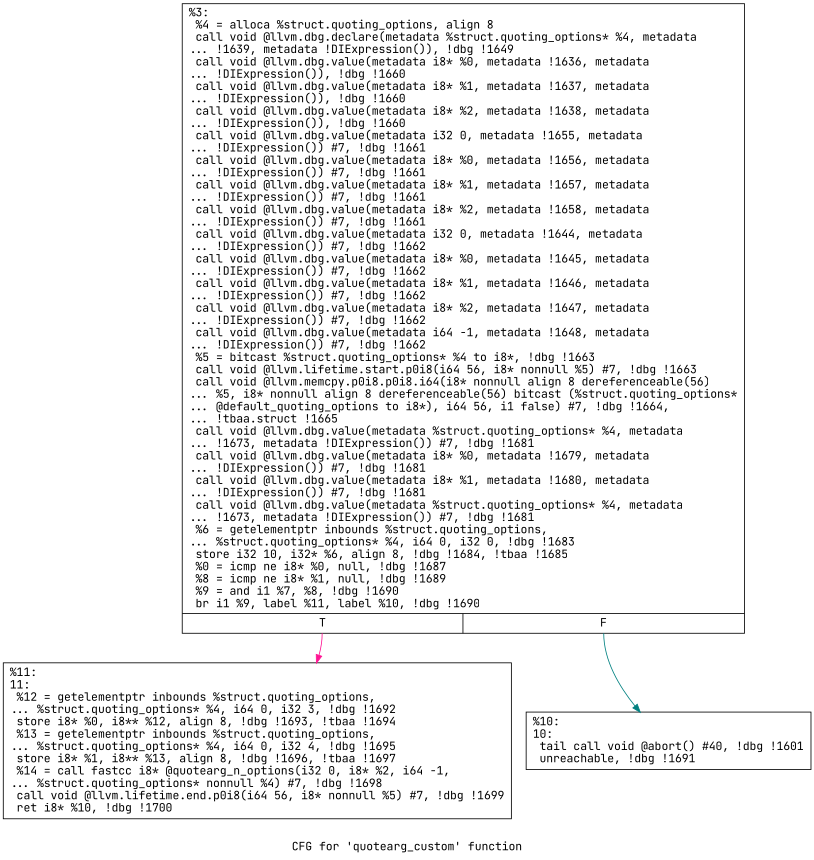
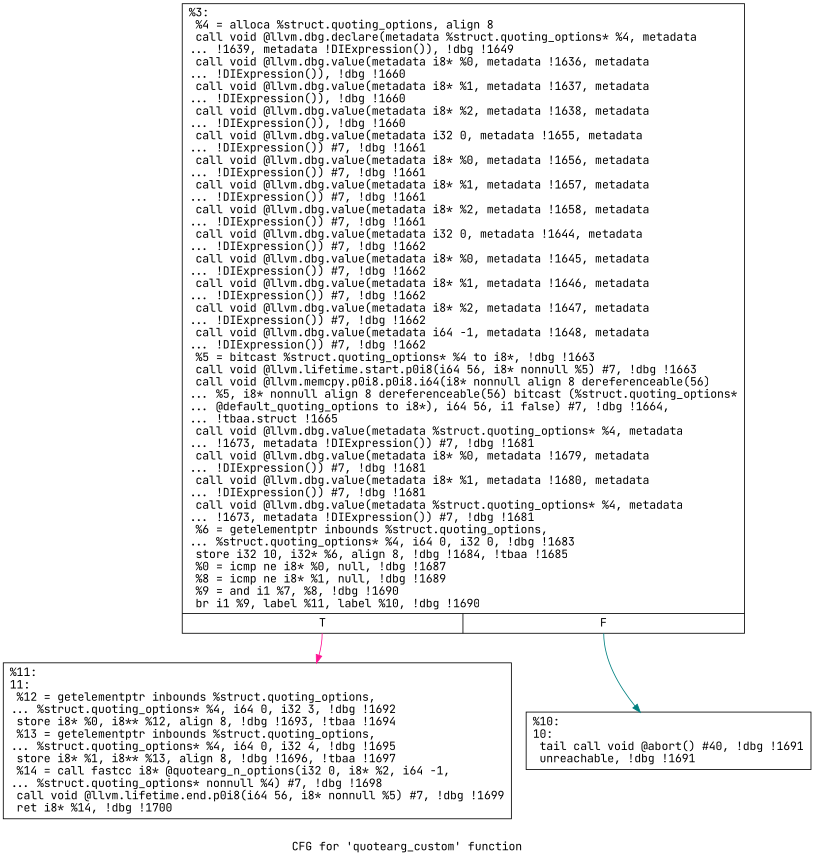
  digraph {
    fontname="JetBrains Mono"
    label="CFG for 'quotearg_custom' function"
    node [fontname="JetBrains Mono" shape=record]
    edge [fontname="JetBrains Mono"]
    n1 [label="{%3:\l  %4 = alloca %struct.quoting_options, align 8\l  call void @llvm.dbg.declare(metadata %struct.quoting_options* %4, metadata\l... !1639, metadata !DIExpression()), !dbg !1649\l  call void @llvm.dbg.value(metadata i8* %0, metadata !1636, metadata\l... !DIExpression()), !dbg !1660\l  call void @llvm.dbg.value(metadata i8* %1, metadata !1637, metadata\l... !DIExpression()), !dbg !1660\l  call void @llvm.dbg.value(metadata i8* %2, metadata !1638, metadata\l... !DIExpression()), !dbg !1660\l  call void @llvm.dbg.value(metadata i32 0, metadata !1655, metadata\l... !DIExpression()) #7, !dbg !1661\l  call void @llvm.dbg.value(metadata i8* %0, metadata !1656, metadata\l... !DIExpression()) #7, !dbg !1661\l  call void @llvm.dbg.value(metadata i8* %1, metadata !1657, metadata\l... !DIExpression()) #7, !dbg !1661\l  call void @llvm.dbg.value(metadata i8* %2, metadata !1658, metadata\l... !DIExpression()) #7, !dbg !1661\l  call void @llvm.dbg.value(metadata i32 0, metadata !1644, metadata\l... !DIExpression()) #7, !dbg !1662\l  call void @llvm.dbg.value(metadata i8* %0, metadata !1645, metadata\l... !DIExpression()) #7, !dbg !1662\l  call void @llvm.dbg.value(metadata i8* %1, metadata !1646, metadata\l... !DIExpression()) #7, !dbg !1662\l  call void @llvm.dbg.value(metadata i8* %2, metadata !1647, metadata\l... !DIExpression()) #7, !dbg !1662\l  call void @llvm.dbg.value(metadata i64 -1, metadata !1648, metadata\l... !DIExpression()) #7, !dbg !1662\l  %5 = bitcast %struct.quoting_options* %4 to i8*, !dbg !1663\l  call void @llvm.lifetime.start.p0i8(i64 56, i8* nonnull %5) #7, !dbg !1663\l  call void @llvm.memcpy.p0i8.p0i8.i64(i8* nonnull align 8 dereferenceable(56)\l... %5, i8* nonnull align 8 dereferenceable(56) bitcast (%struct.quoting_options*\l... @default_quoting_options to i8*), i64 56, i1 false) #7, !dbg !1664,\l... !tbaa.struct !1665\l  call void @llvm.dbg.value(metadata %struct.quoting_options* %4, metadata\l... !1673, metadata !DIExpression()) #7, !dbg !1681\l  call void @llvm.dbg.value(metadata i8* %0, metadata !1679, metadata\l... !DIExpression()) #7, !dbg !1681\l  call void @llvm.dbg.value(metadata i8* %1, metadata !1680, metadata\l... !DIExpression()) #7, !dbg !1681\l  call void @llvm.dbg.value(metadata %struct.quoting_options* %4, metadata\l... !1673, metadata !DIExpression()) #7, !dbg !1681\l  %6 = getelementptr inbounds %struct.quoting_options,\l... %struct.quoting_options* %4, i64 0, i32 0, !dbg !1683\l  store i32 10, i32* %6, align 8, !dbg !1684, !tbaa !1685\l  %0 = icmp ne i8* %0, null, !dbg !1687\l  %8 = icmp ne i8* %1, null, !dbg !1689\l  %9 = and i1 %7, %8, !dbg !1690\l  br i1 %9, label %11, label %10, !dbg !1690\l|{<s0>T|<s1>F}}"]
-   n2 [label="{%11:\l11:                                               \l  %12 = getelementptr inbounds %struct.quoting_options,\l... %struct.quoting_options* %4, i64 0, i32 3, !dbg !1692\l  store i8* %0, i8** %12, align 8, !dbg !1693, !tbaa !1694\l  %13 = getelementptr inbounds %struct.quoting_options,\l... %struct.quoting_options* %4, i64 0, i32 4, !dbg !1695\l  store i8* %1, i8** %13, align 8, !dbg !1696, !tbaa !1697\l  %14 = call fastcc i8* @quotearg_n_options(i32 0, i8* %2, i64 -1,\l... %struct.quoting_options* nonnull %4) #7, !dbg !1698\l  call void @llvm.lifetime.end.p0i8(i64 56, i8* nonnull %5) #7, !dbg !1699\l  ret i8* %10, !dbg !1700\l}"]
-   n3 [label="{%10:\l10:                                               \l  tail call void @abort() #40, !dbg !1601\l  unreachable, !dbg !1691\l}"]
+   n2 [label="{%11:\l11:                                               \l  %12 = getelementptr inbounds %struct.quoting_options,\l... %struct.quoting_options* %4, i64 0, i32 3, !dbg !1692\l  store i8* %0, i8** %12, align 8, !dbg !1693, !tbaa !1694\l  %13 = getelementptr inbounds %struct.quoting_options,\l... %struct.quoting_options* %4, i64 0, i32 4, !dbg !1695\l  store i8* %1, i8** %13, align 8, !dbg !1696, !tbaa !1697\l  %14 = call fastcc i8* @quotearg_n_options(i32 0, i8* %2, i64 -1,\l... %struct.quoting_options* nonnull %4) #7, !dbg !1698\l  call void @llvm.lifetime.end.p0i8(i64 56, i8* nonnull %5) #7, !dbg !1699\l  ret i8* %14, !dbg !1700\l}"]
+   n3 [label="{%10:\l10:                                               \l  tail call void @abort() #40, !dbg !1691\l  unreachable, !dbg !1691\l}"]
    n1 -> n2 [color=deeppink tailport=s0]
    n1 -> n3 [color=teal tailport=s1]
  }
